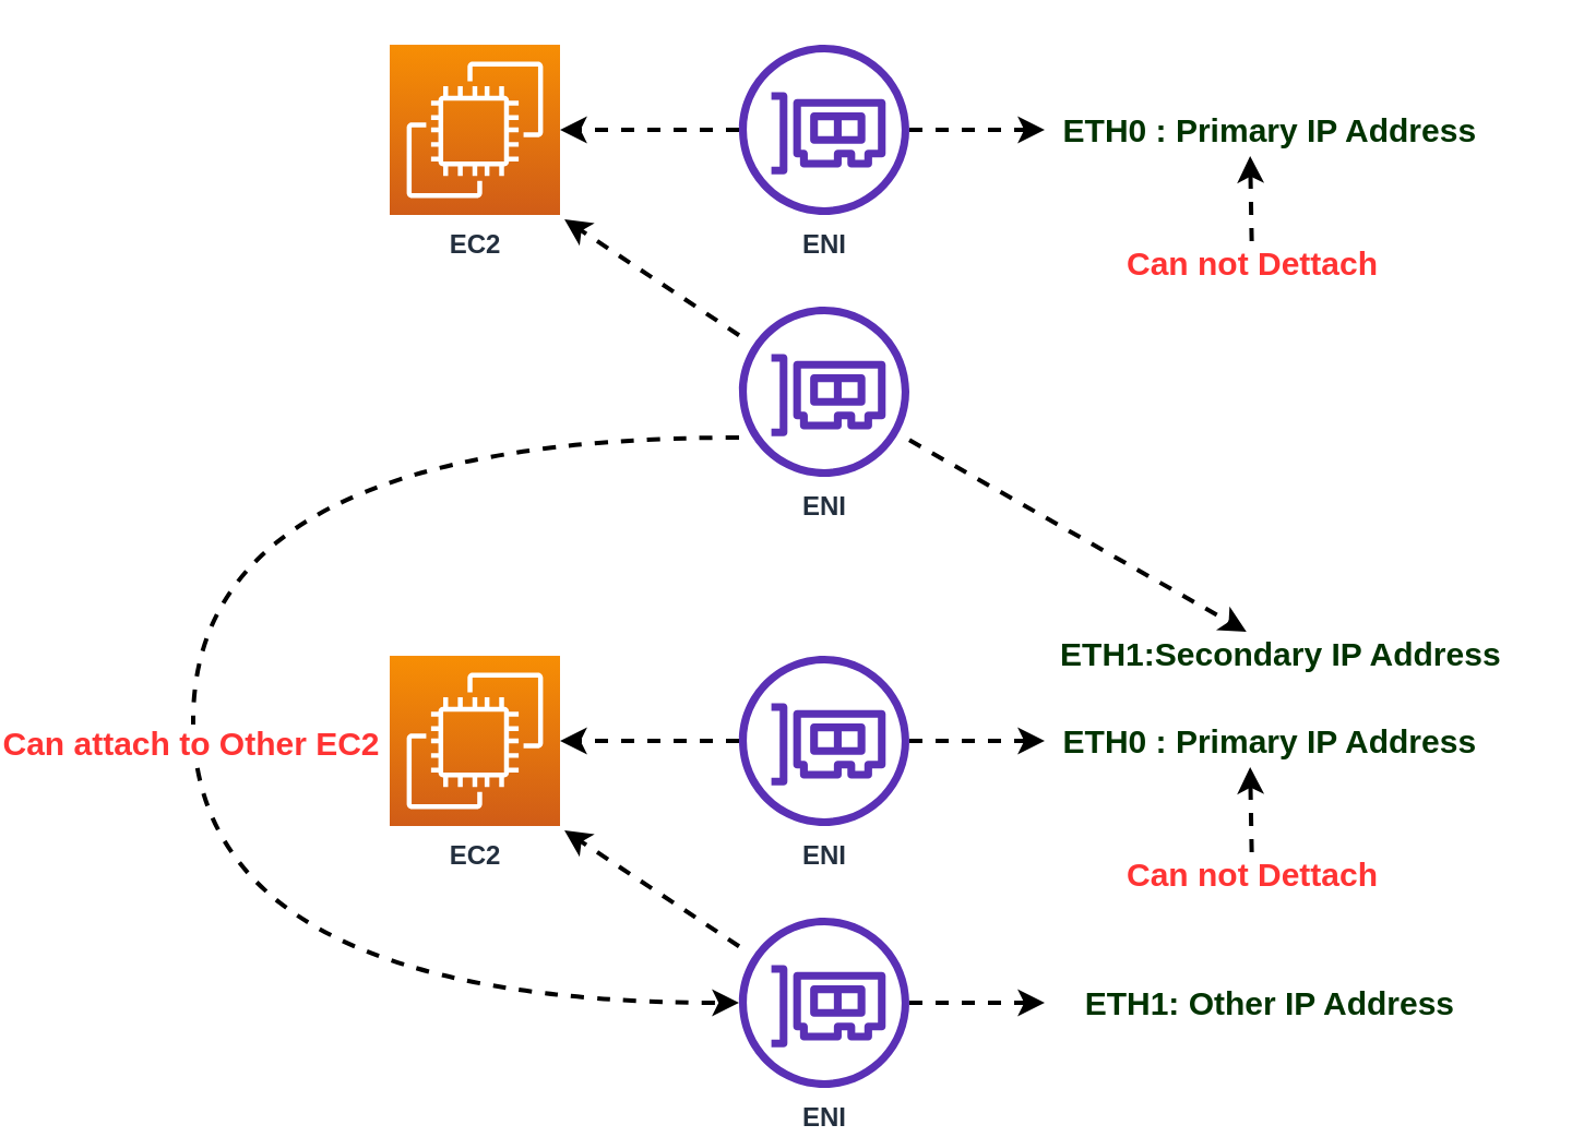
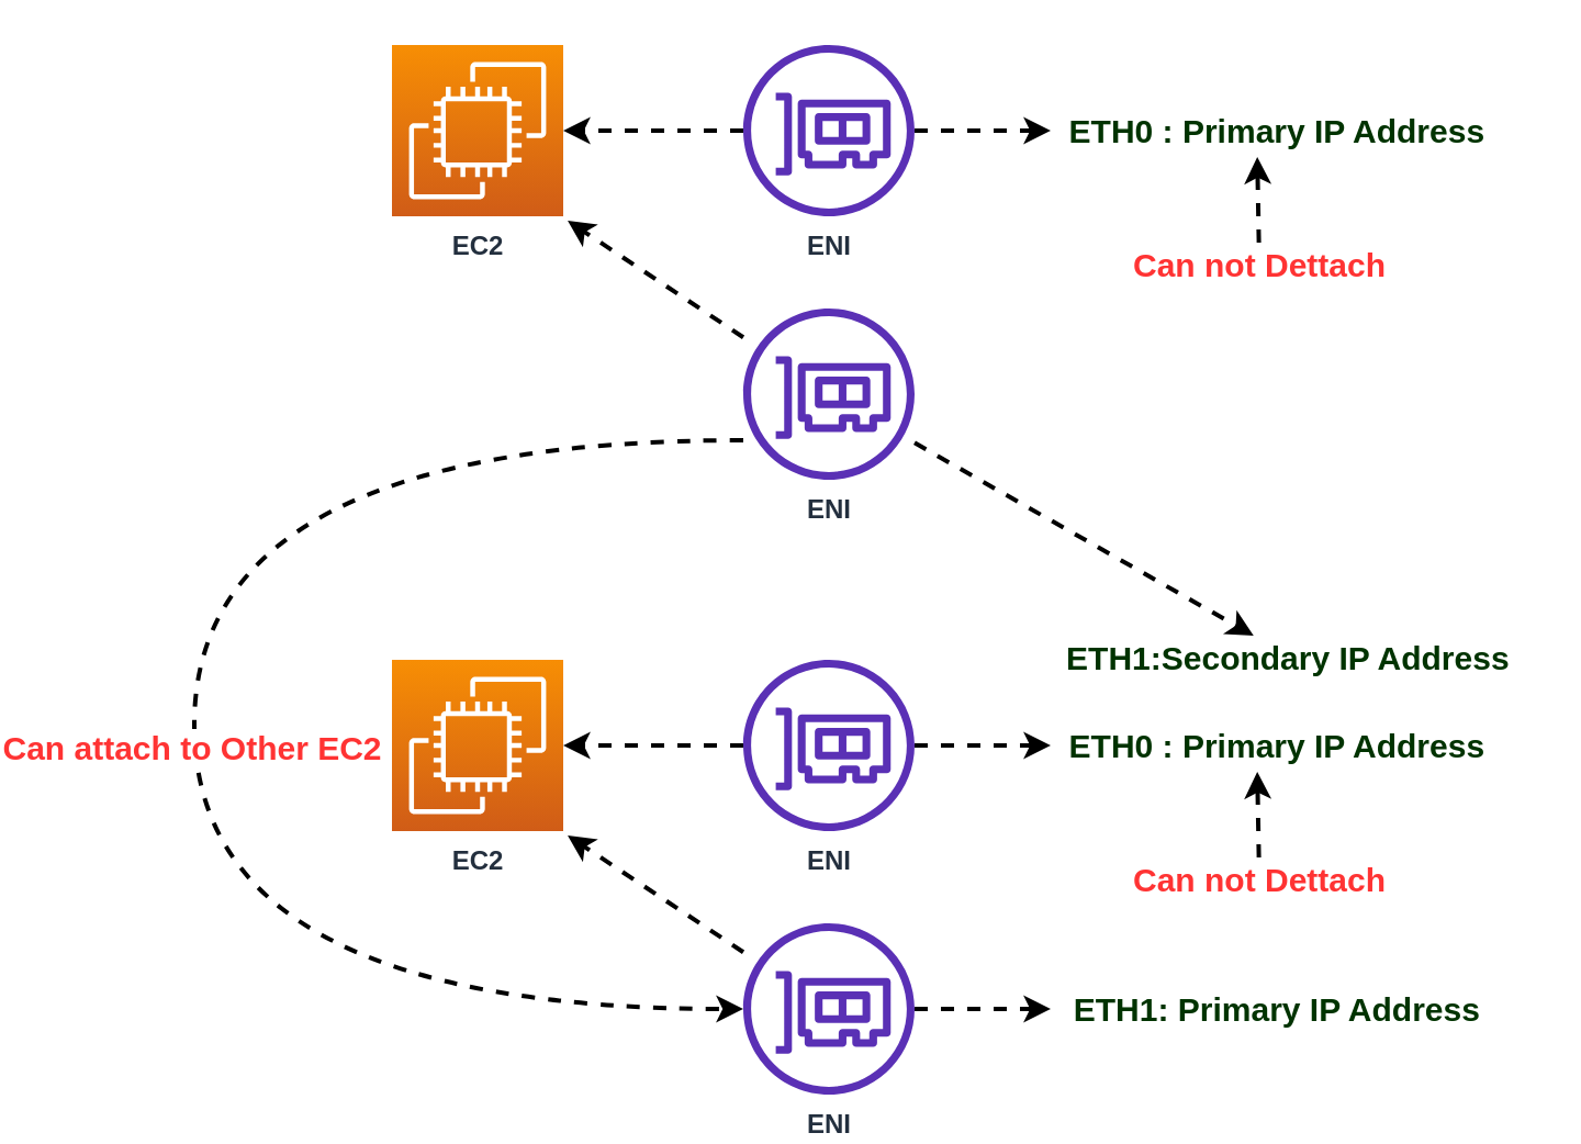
  <mxCell id="0" />
  <mxCell id="1" parent="0" />
  <mxCell id="2" value="&lt;b&gt;EC2&lt;/b&gt;" style="outlineConnect=0;fontColor=#232F3E;gradientColor=#F78E04;gradientDirection=north;fillColor=#D05C17;strokeColor=#ffffff;dashed=0;verticalLabelPosition=bottom;verticalAlign=top;align=center;html=1;fontSize=12;fontStyle=0;aspect=fixed;shape=mxgraph.aws4.resourceIcon;resIcon=mxgraph.aws4.ec2;" vertex="1" parent="1"><mxGeometry x="110" y="20" width="78" height="78" as="geometry" /></mxCell>
  <mxCell id="3" style="edgeStyle=none;rounded=0;orthogonalLoop=1;jettySize=auto;html=1;dashed=1;strokeWidth=2;fontSize=15;fontColor=#003300;" edge="1" parent="1" source="5" target="2"><mxGeometry relative="1" as="geometry" /></mxCell>
  <mxCell id="4" value="" style="edgeStyle=none;rounded=0;orthogonalLoop=1;jettySize=auto;html=1;dashed=1;strokeWidth=2;fontSize=15;fontColor=#003300;" edge="1" parent="1" source="5" target="6"><mxGeometry relative="1" as="geometry" /></mxCell>
  <mxCell id="5" value="&lt;b&gt;ENI&lt;/b&gt;" style="outlineConnect=0;fontColor=#232F3E;gradientColor=none;fillColor=#5A30B5;strokeColor=none;dashed=0;verticalLabelPosition=bottom;verticalAlign=top;align=center;html=1;fontSize=12;fontStyle=0;aspect=fixed;pointerEvents=1;shape=mxgraph.aws4.elastic_network_interface;" vertex="1" parent="1"><mxGeometry x="270" y="20" width="78" height="78" as="geometry" /></mxCell>
  <mxCell id="6" value="&lt;b&gt;ETH0 : Primary IP Address&amp;nbsp;&lt;/b&gt;" style="text;html=1;resizable=0;autosize=1;align=center;verticalAlign=middle;points=[];fillColor=none;strokeColor=none;rounded=0;fontSize=15;fontColor=#003300;" vertex="1" parent="1"><mxGeometry x="410" y="49" width="210" height="20" as="geometry" /></mxCell>
  <mxCell id="7" value="&lt;b&gt;ETH1:Secondary IP Address&amp;nbsp;&lt;/b&gt;" style="text;html=1;resizable=0;autosize=1;align=center;verticalAlign=middle;points=[];fillColor=none;strokeColor=none;rounded=0;fontSize=15;fontColor=#003300;" vertex="1" parent="1"><mxGeometry x="410" y="289" width="220" height="20" as="geometry" /></mxCell>
  <mxCell id="8" value="" style="edgeStyle=none;rounded=0;orthogonalLoop=1;jettySize=auto;html=1;dashed=1;strokeWidth=2;fontSize=15;fontColor=#003300;" edge="1" parent="1" source="12" target="7"><mxGeometry relative="1" as="geometry" /></mxCell>
  <mxCell id="9" style="edgeStyle=none;rounded=0;orthogonalLoop=1;jettySize=auto;html=1;entryX=1.026;entryY=1.026;entryDx=0;entryDy=0;entryPerimeter=0;dashed=1;strokeWidth=2;fontSize=15;fontColor=#003300;" edge="1" parent="1" source="12" target="2"><mxGeometry relative="1" as="geometry" /></mxCell>
  <mxCell id="10" style="edgeStyle=orthogonalEdgeStyle;curved=1;rounded=0;orthogonalLoop=1;jettySize=auto;html=1;dashed=1;strokeWidth=2;fontSize=15;fontColor=#003300;" edge="1" parent="1" source="12" target="22"><mxGeometry relative="1" as="geometry"><mxPoint x="20" y="480" as="targetPoint" /><Array as="points"><mxPoint x="20" y="200" /><mxPoint x="20" y="459" /></Array></mxGeometry></mxCell>
  <mxCell id="11" value="&lt;font color=&quot;#ff3333&quot;&gt;&lt;b&gt;Can attach to Other EC2&lt;/b&gt;&lt;/font&gt;" style="edgeLabel;html=1;align=center;verticalAlign=middle;resizable=0;points=[];fontSize=15;fontColor=#003300;" vertex="1" connectable="0" parent="10"><mxGeometry x="0.028" y="-2" relative="1" as="geometry"><mxPoint as="offset" /></mxGeometry></mxCell>
  <mxCell id="12" value="&lt;b&gt;ENI&lt;/b&gt;" style="outlineConnect=0;fontColor=#232F3E;gradientColor=none;fillColor=#5A30B5;strokeColor=none;dashed=0;verticalLabelPosition=bottom;verticalAlign=top;align=center;html=1;fontSize=12;fontStyle=0;aspect=fixed;pointerEvents=1;shape=mxgraph.aws4.elastic_network_interface;" vertex="1" parent="1"><mxGeometry x="270" y="140" width="78" height="78" as="geometry" /></mxCell>
  <mxCell id="13" value="" style="edgeStyle=none;rounded=0;orthogonalLoop=1;jettySize=auto;html=1;dashed=1;strokeWidth=2;fontSize=15;fontColor=#003300;entryX=0.448;entryY=1.1;entryDx=0;entryDy=0;entryPerimeter=0;" edge="1" parent="1" source="14" target="6"><mxGeometry relative="1" as="geometry"><mxPoint x="505" y="18" as="targetPoint" /></mxGeometry></mxCell>
  <mxCell id="14" value="&lt;b&gt;&lt;font color=&quot;#ff3333&quot;&gt;Can not Dettach&lt;/font&gt;&lt;/b&gt;" style="text;html=1;resizable=0;autosize=1;align=center;verticalAlign=middle;points=[];fillColor=none;strokeColor=none;rounded=0;fontSize=15;fontColor=#003300;" vertex="1" parent="1"><mxGeometry x="440" y="110" width="130" height="20" as="geometry" /></mxCell>
  <mxCell id="15" value="&lt;b&gt;EC2&lt;/b&gt;" style="outlineConnect=0;fontColor=#232F3E;gradientColor=#F78E04;gradientDirection=north;fillColor=#D05C17;strokeColor=#ffffff;dashed=0;verticalLabelPosition=bottom;verticalAlign=top;align=center;html=1;fontSize=12;fontStyle=0;aspect=fixed;shape=mxgraph.aws4.resourceIcon;resIcon=mxgraph.aws4.ec2;" vertex="1" parent="1"><mxGeometry x="110" y="300" width="78" height="78" as="geometry" /></mxCell>
  <mxCell id="16" style="edgeStyle=none;rounded=0;orthogonalLoop=1;jettySize=auto;html=1;dashed=1;strokeWidth=2;fontSize=15;fontColor=#003300;" edge="1" source="18" target="15" parent="1"><mxGeometry relative="1" as="geometry" /></mxCell>
  <mxCell id="17" value="" style="edgeStyle=none;rounded=0;orthogonalLoop=1;jettySize=auto;html=1;dashed=1;strokeWidth=2;fontSize=15;fontColor=#003300;" edge="1" source="18" target="19" parent="1"><mxGeometry relative="1" as="geometry" /></mxCell>
  <mxCell id="18" value="&lt;b&gt;ENI&lt;/b&gt;" style="outlineConnect=0;fontColor=#232F3E;gradientColor=none;fillColor=#5A30B5;strokeColor=none;dashed=0;verticalLabelPosition=bottom;verticalAlign=top;align=center;html=1;fontSize=12;fontStyle=0;aspect=fixed;pointerEvents=1;shape=mxgraph.aws4.elastic_network_interface;" vertex="1" parent="1"><mxGeometry x="270" y="300" width="78" height="78" as="geometry" /></mxCell>
  <mxCell id="19" value="&lt;b&gt;ETH0 : Primary IP Address&amp;nbsp;&lt;/b&gt;" style="text;html=1;resizable=0;autosize=1;align=center;verticalAlign=middle;points=[];fillColor=none;strokeColor=none;rounded=0;fontSize=15;fontColor=#003300;" vertex="1" parent="1"><mxGeometry x="410" y="329" width="210" height="20" as="geometry" /></mxCell>
  <mxCell id="20" value="" style="edgeStyle=none;rounded=0;orthogonalLoop=1;jettySize=auto;html=1;dashed=1;strokeWidth=2;fontSize=15;fontColor=#003300;" edge="1" source="22" parent="1"><mxGeometry relative="1" as="geometry"><mxPoint x="410" y="459" as="targetPoint" /></mxGeometry></mxCell>
  <mxCell id="21" style="edgeStyle=none;rounded=0;orthogonalLoop=1;jettySize=auto;html=1;entryX=1.026;entryY=1.026;entryDx=0;entryDy=0;entryPerimeter=0;dashed=1;strokeWidth=2;fontSize=15;fontColor=#003300;" edge="1" source="22" target="15" parent="1"><mxGeometry relative="1" as="geometry" /></mxCell>
  <mxCell id="22" value="&lt;b&gt;ENI&lt;/b&gt;" style="outlineConnect=0;fontColor=#232F3E;gradientColor=none;fillColor=#5A30B5;strokeColor=none;dashed=0;verticalLabelPosition=bottom;verticalAlign=top;align=center;html=1;fontSize=12;fontStyle=0;aspect=fixed;pointerEvents=1;shape=mxgraph.aws4.elastic_network_interface;" vertex="1" parent="1"><mxGeometry x="270" y="420" width="78" height="78" as="geometry" /></mxCell>
  <mxCell id="23" value="" style="edgeStyle=none;rounded=0;orthogonalLoop=1;jettySize=auto;html=1;dashed=1;strokeWidth=2;fontSize=15;fontColor=#003300;entryX=0.448;entryY=1.1;entryDx=0;entryDy=0;entryPerimeter=0;" edge="1" source="24" target="19" parent="1"><mxGeometry relative="1" as="geometry"><mxPoint x="505" y="298" as="targetPoint" /></mxGeometry></mxCell>
  <mxCell id="24" value="&lt;b&gt;&lt;font color=&quot;#ff3333&quot;&gt;Can not Dettach&lt;/font&gt;&lt;/b&gt;" style="text;html=1;resizable=0;autosize=1;align=center;verticalAlign=middle;points=[];fillColor=none;strokeColor=none;rounded=0;fontSize=15;fontColor=#003300;" vertex="1" parent="1"><mxGeometry x="440" y="390" width="130" height="20" as="geometry" /></mxCell>
- <mxCell id="25" value="&lt;b&gt;ETH1: Other IP Address&amp;nbsp;&lt;/b&gt;" style="text;html=1;resizable=0;autosize=1;align=center;verticalAlign=middle;points=[];fillColor=none;strokeColor=none;rounded=0;fontSize=15;fontColor=#003300;" vertex="1" parent="1"><mxGeometry x="415" y="449" width="200" height="20" as="geometry" /></mxCell>
+ <mxCell id="25" value="&lt;b&gt;ETH1: Primary IP Address&amp;nbsp;&lt;/b&gt;" style="text;html=1;resizable=0;autosize=1;align=center;verticalAlign=middle;points=[];fillColor=none;strokeColor=none;rounded=0;fontSize=15;fontColor=#003300;" vertex="1" parent="1"><mxGeometry x="415" y="449" width="200" height="20" as="geometry" /></mxCell>
